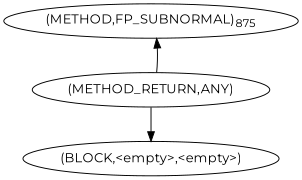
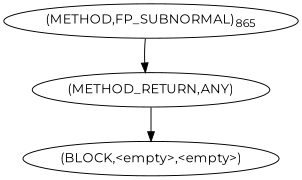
  digraph {
    fontname=Montserrat
    node [fontname=Montserrat]
    edge [fontname=Montserrat]
-   n1 [label=<(METHOD,FP_SUBNORMAL)<SUB>875</SUB>>]
+   n1 [label=<(METHOD,FP_SUBNORMAL)<SUB>865</SUB>>]
    n2 [label=<(METHOD_RETURN,ANY)>]
    n3 [label=<(BLOCK,&lt;empty&gt;,&lt;empty&gt;)>]
-   n2 -> n1
+   n1 -> n2
    n2 -> n3
  }
